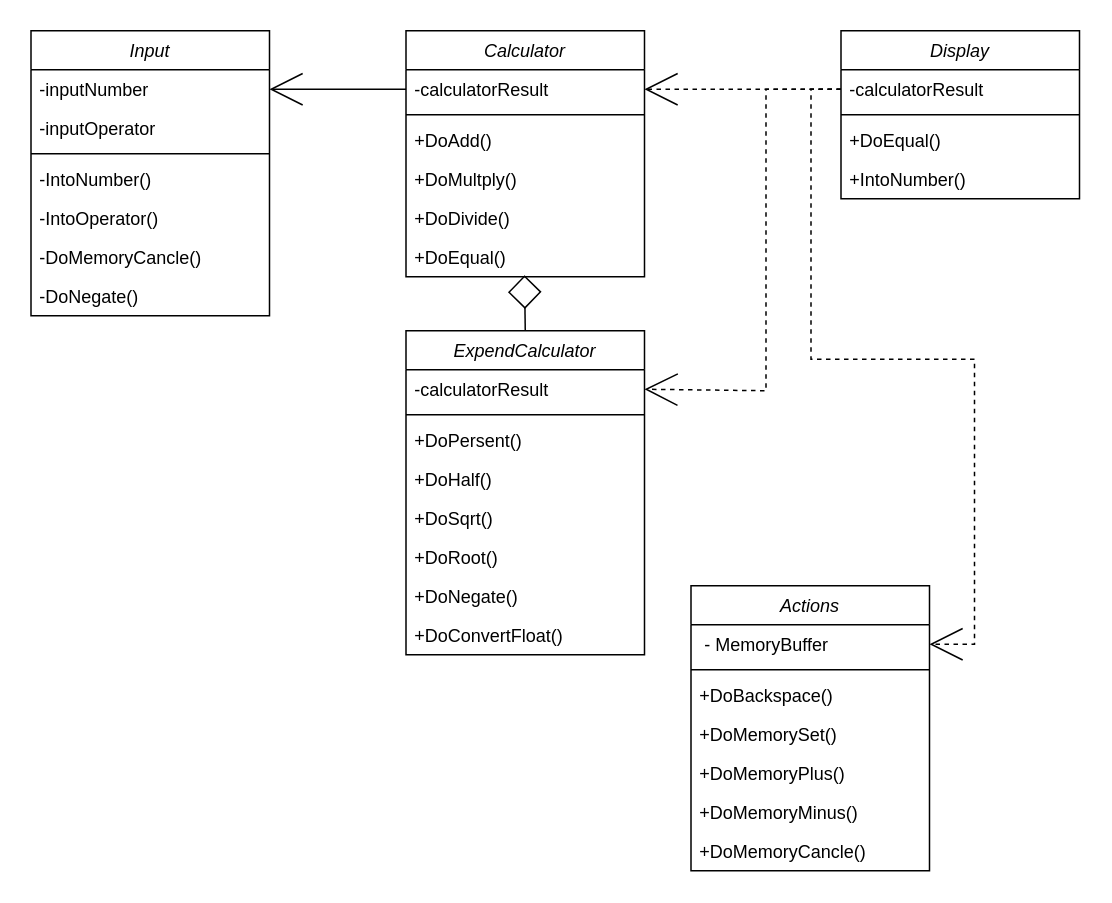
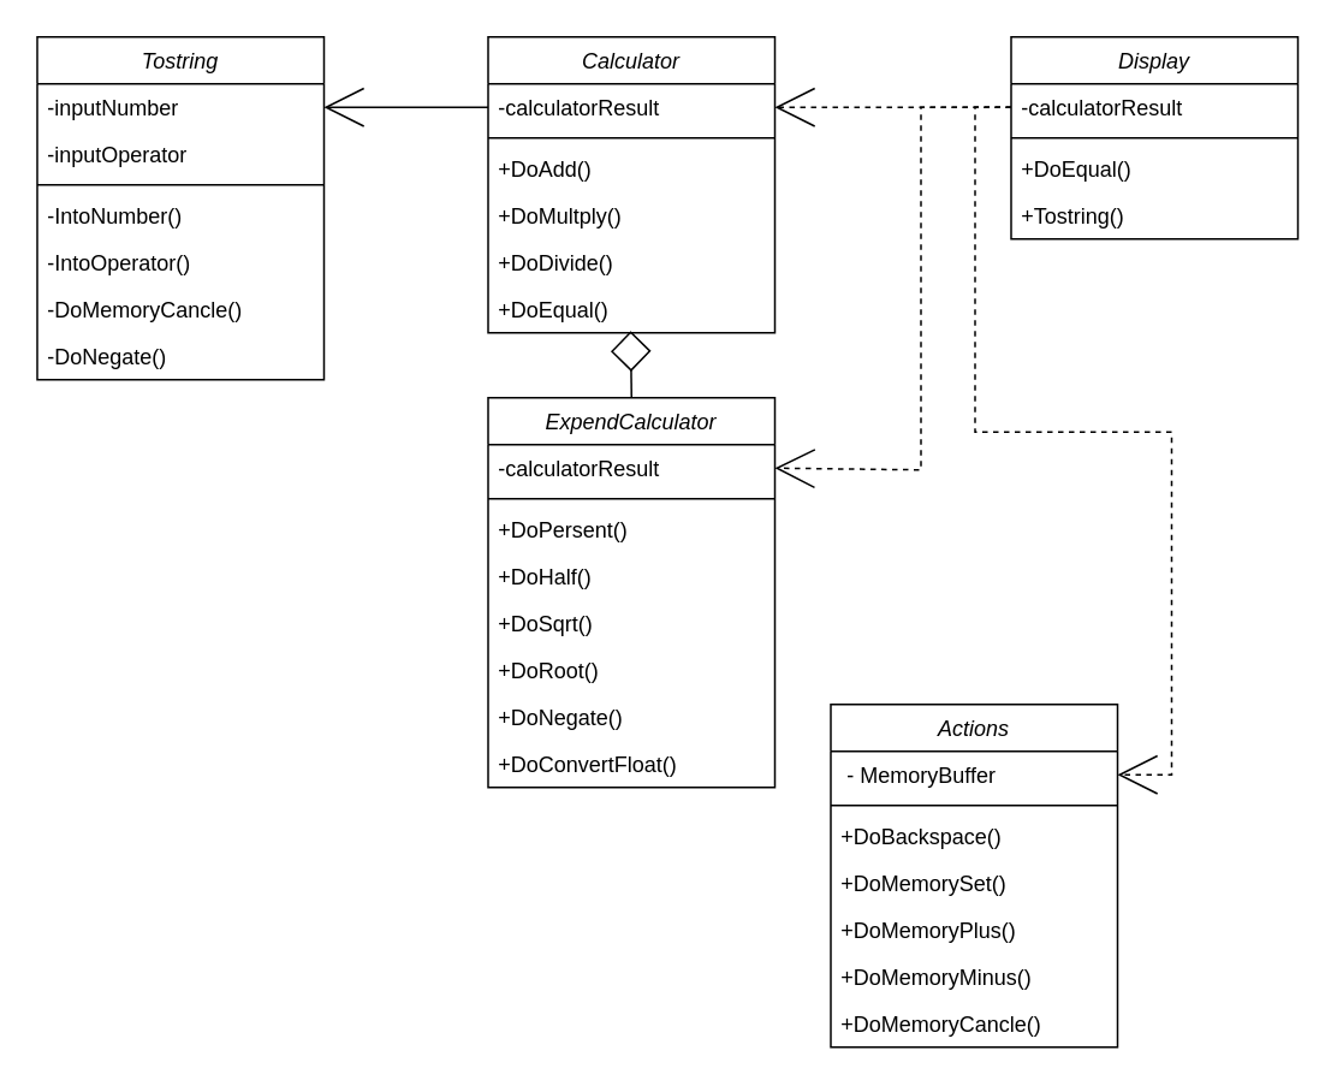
  <mxCell id="0" />
  <mxCell id="1" parent="0" />
  <mxCell id="2" value="Calculator" style="swimlane;fontStyle=2;align=center;verticalAlign=top;childLayout=stackLayout;horizontal=1;startSize=26;horizontalStack=0;resizeParent=1;resizeLast=0;collapsible=1;marginBottom=0;rounded=0;shadow=0;strokeWidth=1;" parent="1" vertex="1"><mxGeometry x="270" y="20" width="159" height="164" as="geometry"><mxRectangle x="230" y="140" width="160" height="26" as="alternateBounds" /></mxGeometry></mxCell>
  <mxCell id="3" value="-calculatorResult" style="text;align=left;verticalAlign=top;spacingLeft=4;spacingRight=4;overflow=hidden;rotatable=0;points=[[0,0.5],[1,0.5]];portConstraint=eastwest;" parent="2" vertex="1"><mxGeometry y="26" width="159" height="26" as="geometry" /></mxCell>
  <mxCell id="4" value="" style="line;html=1;strokeWidth=1;align=left;verticalAlign=middle;spacingTop=-1;spacingLeft=3;spacingRight=3;rotatable=0;labelPosition=right;points=[];portConstraint=eastwest;" parent="2" vertex="1"><mxGeometry y="52" width="159" height="8" as="geometry" /></mxCell>
  <mxCell id="5" value="+DoAdd()" style="text;align=left;verticalAlign=top;spacingLeft=4;spacingRight=4;overflow=hidden;rotatable=0;points=[[0,0.5],[1,0.5]];portConstraint=eastwest;" parent="2" vertex="1"><mxGeometry y="60" width="159" height="26" as="geometry" /></mxCell>
  <mxCell id="6" value="+DoMultply()" style="text;align=left;verticalAlign=top;spacingLeft=4;spacingRight=4;overflow=hidden;rotatable=0;points=[[0,0.5],[1,0.5]];portConstraint=eastwest;" vertex="1" parent="2"><mxGeometry y="86" width="159" height="26" as="geometry" /></mxCell>
  <mxCell id="7" value="+DoDivide()" style="text;align=left;verticalAlign=top;spacingLeft=4;spacingRight=4;overflow=hidden;rotatable=0;points=[[0,0.5],[1,0.5]];portConstraint=eastwest;" vertex="1" parent="2"><mxGeometry y="112" width="159" height="26" as="geometry" /></mxCell>
  <mxCell id="8" value="+DoEqual()" style="text;align=left;verticalAlign=top;spacingLeft=4;spacingRight=4;overflow=hidden;rotatable=0;points=[[0,0.5],[1,0.5]];portConstraint=eastwest;" vertex="1" parent="2"><mxGeometry y="138" width="159" height="26" as="geometry" /></mxCell>
- <mxCell id="9" value="Input" style="swimlane;fontStyle=2;align=center;verticalAlign=top;childLayout=stackLayout;horizontal=1;startSize=26;horizontalStack=0;resizeParent=1;resizeLast=0;collapsible=1;marginBottom=0;rounded=0;shadow=0;strokeWidth=1;" vertex="1" parent="1"><mxGeometry x="20" y="20" width="159" height="190" as="geometry"><mxRectangle x="230" y="140" width="160" height="26" as="alternateBounds" /></mxGeometry></mxCell>
+ <mxCell id="9" value="Tostring" style="swimlane;fontStyle=2;align=center;verticalAlign=top;childLayout=stackLayout;horizontal=1;startSize=26;horizontalStack=0;resizeParent=1;resizeLast=0;collapsible=1;marginBottom=0;rounded=0;shadow=0;strokeWidth=1;" vertex="1" parent="1"><mxGeometry x="20" y="20" width="159" height="190" as="geometry"><mxRectangle x="230" y="140" width="160" height="26" as="alternateBounds" /></mxGeometry></mxCell>
  <mxCell id="10" value="-inputNumber" style="text;align=left;verticalAlign=top;spacingLeft=4;spacingRight=4;overflow=hidden;rotatable=0;points=[[0,0.5],[1,0.5]];portConstraint=eastwest;" vertex="1" parent="9"><mxGeometry y="26" width="159" height="26" as="geometry" /></mxCell>
  <mxCell id="11" value="-inputOperator" style="text;align=left;verticalAlign=top;spacingLeft=4;spacingRight=4;overflow=hidden;rotatable=0;points=[[0,0.5],[1,0.5]];portConstraint=eastwest;" vertex="1" parent="9"><mxGeometry y="52" width="159" height="26" as="geometry" /></mxCell>
  <mxCell id="12" value="" style="line;html=1;strokeWidth=1;align=left;verticalAlign=middle;spacingTop=-1;spacingLeft=3;spacingRight=3;rotatable=0;labelPosition=right;points=[];portConstraint=eastwest;" vertex="1" parent="9"><mxGeometry y="78" width="159" height="8" as="geometry" /></mxCell>
  <mxCell id="13" value="-IntoNumber()" style="text;align=left;verticalAlign=top;spacingLeft=4;spacingRight=4;overflow=hidden;rotatable=0;points=[[0,0.5],[1,0.5]];portConstraint=eastwest;" vertex="1" parent="9"><mxGeometry y="86" width="159" height="26" as="geometry" /></mxCell>
  <mxCell id="14" value="-IntoOperator()" style="text;align=left;verticalAlign=top;spacingLeft=4;spacingRight=4;overflow=hidden;rotatable=0;points=[[0,0.5],[1,0.5]];portConstraint=eastwest;" vertex="1" parent="9"><mxGeometry y="112" width="159" height="26" as="geometry" /></mxCell>
  <mxCell id="15" value="-DoMemoryCancle()" style="text;align=left;verticalAlign=top;spacingLeft=4;spacingRight=4;overflow=hidden;rotatable=0;points=[[0,0.5],[1,0.5]];portConstraint=eastwest;" vertex="1" parent="9"><mxGeometry y="138" width="159" height="26" as="geometry" /></mxCell>
  <mxCell id="16" value="-DoNegate()" style="text;align=left;verticalAlign=top;spacingLeft=4;spacingRight=4;overflow=hidden;rotatable=0;points=[[0,0.5],[1,0.5]];portConstraint=eastwest;" vertex="1" parent="9"><mxGeometry y="164" width="159" height="26" as="geometry" /></mxCell>
  <mxCell id="17" value="Display" style="swimlane;fontStyle=2;align=center;verticalAlign=top;childLayout=stackLayout;horizontal=1;startSize=26;horizontalStack=0;resizeParent=1;resizeLast=0;collapsible=1;marginBottom=0;rounded=0;shadow=0;strokeWidth=1;" vertex="1" parent="1"><mxGeometry x="560" y="20" width="159" height="112" as="geometry"><mxRectangle x="230" y="140" width="160" height="26" as="alternateBounds" /></mxGeometry></mxCell>
  <mxCell id="18" value="-calculatorResult" style="text;align=left;verticalAlign=top;spacingLeft=4;spacingRight=4;overflow=hidden;rotatable=0;points=[[0,0.5],[1,0.5]];portConstraint=eastwest;" vertex="1" parent="17"><mxGeometry y="26" width="159" height="26" as="geometry" /></mxCell>
  <mxCell id="19" value="" style="line;html=1;strokeWidth=1;align=left;verticalAlign=middle;spacingTop=-1;spacingLeft=3;spacingRight=3;rotatable=0;labelPosition=right;points=[];portConstraint=eastwest;" vertex="1" parent="17"><mxGeometry y="52" width="159" height="8" as="geometry" /></mxCell>
  <mxCell id="20" value="+DoEqual()" style="text;align=left;verticalAlign=top;spacingLeft=4;spacingRight=4;overflow=hidden;rotatable=0;points=[[0,0.5],[1,0.5]];portConstraint=eastwest;" vertex="1" parent="17"><mxGeometry y="60" width="159" height="26" as="geometry" /></mxCell>
- <mxCell id="21" value="+IntoNumber()" style="text;align=left;verticalAlign=top;spacingLeft=4;spacingRight=4;overflow=hidden;rotatable=0;points=[[0,0.5],[1,0.5]];portConstraint=eastwest;" vertex="1" parent="17"><mxGeometry y="86" width="159" height="26" as="geometry" /></mxCell>
+ <mxCell id="21" value="+Tostring()" style="text;align=left;verticalAlign=top;spacingLeft=4;spacingRight=4;overflow=hidden;rotatable=0;points=[[0,0.5],[1,0.5]];portConstraint=eastwest;" vertex="1" parent="17"><mxGeometry y="86" width="159" height="26" as="geometry" /></mxCell>
  <mxCell id="22" style="edgeStyle=orthogonalEdgeStyle;rounded=0;orthogonalLoop=1;jettySize=auto;html=1;exitX=0;exitY=0.5;exitDx=0;exitDy=0;entryX=1;entryY=0.5;entryDx=0;entryDy=0;endSize=20;endArrow=open;endFill=0;" edge="1" parent="1" source="3" target="10"><mxGeometry relative="1" as="geometry" /></mxCell>
  <mxCell id="23" value="ExpendCalculator" style="swimlane;fontStyle=2;align=center;verticalAlign=top;childLayout=stackLayout;horizontal=1;startSize=26;horizontalStack=0;resizeParent=1;resizeLast=0;collapsible=1;marginBottom=0;rounded=0;shadow=0;strokeWidth=1;" vertex="1" parent="1"><mxGeometry x="270" y="220" width="159" height="216" as="geometry"><mxRectangle x="230" y="140" width="160" height="26" as="alternateBounds" /></mxGeometry></mxCell>
  <mxCell id="24" value="-calculatorResult" style="text;align=left;verticalAlign=top;spacingLeft=4;spacingRight=4;overflow=hidden;rotatable=0;points=[[0,0.5],[1,0.5]];portConstraint=eastwest;" vertex="1" parent="23"><mxGeometry y="26" width="159" height="26" as="geometry" /></mxCell>
  <mxCell id="25" value="" style="line;html=1;strokeWidth=1;align=left;verticalAlign=middle;spacingTop=-1;spacingLeft=3;spacingRight=3;rotatable=0;labelPosition=right;points=[];portConstraint=eastwest;" vertex="1" parent="23"><mxGeometry y="52" width="159" height="8" as="geometry" /></mxCell>
  <mxCell id="26" value="+DoPersent()" style="text;align=left;verticalAlign=top;spacingLeft=4;spacingRight=4;overflow=hidden;rotatable=0;points=[[0,0.5],[1,0.5]];portConstraint=eastwest;" vertex="1" parent="23"><mxGeometry y="60" width="159" height="26" as="geometry" /></mxCell>
  <mxCell id="27" value="+DoHalf()" style="text;align=left;verticalAlign=top;spacingLeft=4;spacingRight=4;overflow=hidden;rotatable=0;points=[[0,0.5],[1,0.5]];portConstraint=eastwest;" vertex="1" parent="23"><mxGeometry y="86" width="159" height="26" as="geometry" /></mxCell>
  <mxCell id="28" value="+DoSqrt()" style="text;align=left;verticalAlign=top;spacingLeft=4;spacingRight=4;overflow=hidden;rotatable=0;points=[[0,0.5],[1,0.5]];portConstraint=eastwest;" vertex="1" parent="23"><mxGeometry y="112" width="159" height="26" as="geometry" /></mxCell>
  <mxCell id="29" value="+DoRoot()" style="text;align=left;verticalAlign=top;spacingLeft=4;spacingRight=4;overflow=hidden;rotatable=0;points=[[0,0.5],[1,0.5]];portConstraint=eastwest;" vertex="1" parent="23"><mxGeometry y="138" width="159" height="26" as="geometry" /></mxCell>
  <mxCell id="30" value="+DoNegate()" style="text;align=left;verticalAlign=top;spacingLeft=4;spacingRight=4;overflow=hidden;rotatable=0;points=[[0,0.5],[1,0.5]];portConstraint=eastwest;" vertex="1" parent="23"><mxGeometry y="164" width="159" height="26" as="geometry" /></mxCell>
  <mxCell id="31" value="+DoConvertFloat()" style="text;align=left;verticalAlign=top;spacingLeft=4;spacingRight=4;overflow=hidden;rotatable=0;points=[[0,0.5],[1,0.5]];portConstraint=eastwest;" vertex="1" parent="23"><mxGeometry y="190" width="159" height="26" as="geometry" /></mxCell>
  <mxCell id="32" style="edgeStyle=orthogonalEdgeStyle;rounded=0;orthogonalLoop=1;jettySize=auto;html=1;exitX=0.5;exitY=0;exitDx=0;exitDy=0;entryX=0.497;entryY=0.962;entryDx=0;entryDy=0;entryPerimeter=0;endArrow=diamond;endFill=0;endSize=20;" edge="1" parent="1" source="23" target="8"><mxGeometry relative="1" as="geometry" /></mxCell>
  <mxCell id="33" style="edgeStyle=orthogonalEdgeStyle;rounded=0;orthogonalLoop=1;jettySize=auto;html=1;exitX=0;exitY=0.5;exitDx=0;exitDy=0;endSize=20;endArrow=open;endFill=0;dashed=1;" edge="1" parent="1" source="18" target="3"><mxGeometry relative="1" as="geometry" /></mxCell>
  <mxCell id="34" value="Actions" style="swimlane;fontStyle=2;align=center;verticalAlign=top;childLayout=stackLayout;horizontal=1;startSize=26;horizontalStack=0;resizeParent=1;resizeLast=0;collapsible=1;marginBottom=0;rounded=0;shadow=0;strokeWidth=1;" vertex="1" parent="1"><mxGeometry x="460" y="390" width="159" height="190" as="geometry"><mxRectangle x="230" y="140" width="160" height="26" as="alternateBounds" /></mxGeometry></mxCell>
  <mxCell id="35" value=" - MemoryBuffer" style="text;align=left;verticalAlign=top;spacingLeft=4;spacingRight=4;overflow=hidden;rotatable=0;points=[[0,0.5],[1,0.5]];portConstraint=eastwest;" vertex="1" parent="34"><mxGeometry y="26" width="159" height="26" as="geometry" /></mxCell>
  <mxCell id="36" value="" style="line;html=1;strokeWidth=1;align=left;verticalAlign=middle;spacingTop=-1;spacingLeft=3;spacingRight=3;rotatable=0;labelPosition=right;points=[];portConstraint=eastwest;" vertex="1" parent="34"><mxGeometry y="52" width="159" height="8" as="geometry" /></mxCell>
  <mxCell id="37" value="+DoBackspace()" style="text;align=left;verticalAlign=top;spacingLeft=4;spacingRight=4;overflow=hidden;rotatable=0;points=[[0,0.5],[1,0.5]];portConstraint=eastwest;" vertex="1" parent="34"><mxGeometry y="60" width="159" height="26" as="geometry" /></mxCell>
  <mxCell id="38" value="+DoMemorySet()" style="text;align=left;verticalAlign=top;spacingLeft=4;spacingRight=4;overflow=hidden;rotatable=0;points=[[0,0.5],[1,0.5]];portConstraint=eastwest;" vertex="1" parent="34"><mxGeometry y="86" width="159" height="26" as="geometry" /></mxCell>
  <mxCell id="39" value="+DoMemoryPlus()" style="text;align=left;verticalAlign=top;spacingLeft=4;spacingRight=4;overflow=hidden;rotatable=0;points=[[0,0.5],[1,0.5]];portConstraint=eastwest;" vertex="1" parent="34"><mxGeometry y="112" width="159" height="26" as="geometry" /></mxCell>
  <mxCell id="40" value="+DoMemoryMinus()" style="text;align=left;verticalAlign=top;spacingLeft=4;spacingRight=4;overflow=hidden;rotatable=0;points=[[0,0.5],[1,0.5]];portConstraint=eastwest;" vertex="1" parent="34"><mxGeometry y="138" width="159" height="26" as="geometry" /></mxCell>
  <mxCell id="41" value="+DoMemoryCancle()" style="text;align=left;verticalAlign=top;spacingLeft=4;spacingRight=4;overflow=hidden;rotatable=0;points=[[0,0.5],[1,0.5]];portConstraint=eastwest;" vertex="1" parent="34"><mxGeometry y="164" width="159" height="26" as="geometry" /></mxCell>
  <mxCell id="42" style="edgeStyle=orthogonalEdgeStyle;rounded=0;orthogonalLoop=1;jettySize=auto;html=1;exitX=0;exitY=0.5;exitDx=0;exitDy=0;entryX=1;entryY=0.5;entryDx=0;entryDy=0;endSize=20;endArrow=open;endFill=0;dashed=1;" edge="1" parent="1" source="18" target="35"><mxGeometry relative="1" as="geometry" /></mxCell>
  <mxCell id="43" style="edgeStyle=orthogonalEdgeStyle;rounded=0;orthogonalLoop=1;jettySize=auto;html=1;exitX=0;exitY=0.5;exitDx=0;exitDy=0;entryX=1;entryY=0.5;entryDx=0;entryDy=0;endArrow=open;endFill=0;endSize=20;dashed=1;" edge="1" parent="1" source="18" target="24"><mxGeometry relative="1" as="geometry"><Array as="points"><mxPoint x="510" y="59" /><mxPoint x="510" y="260" /></Array></mxGeometry></mxCell>
